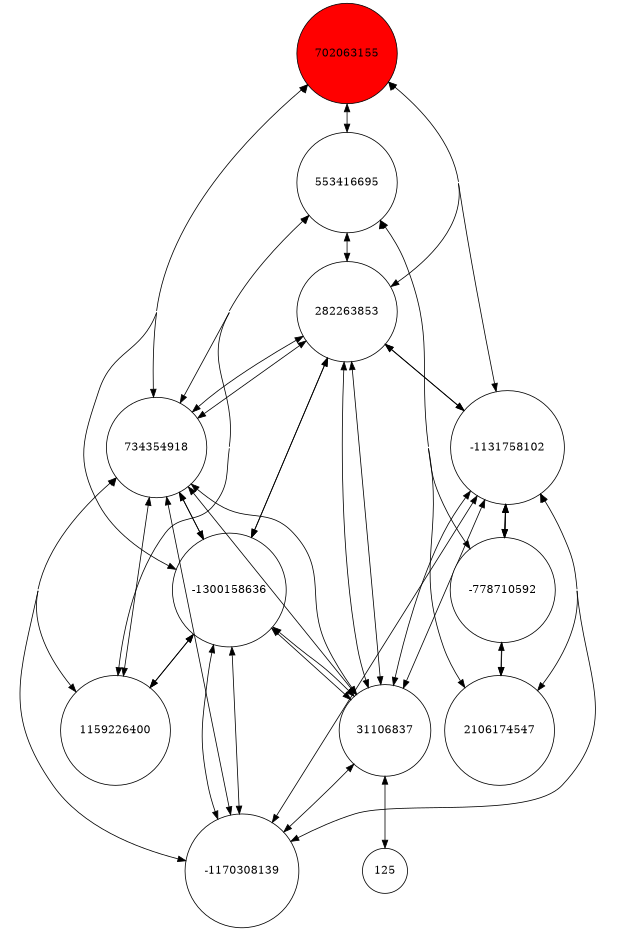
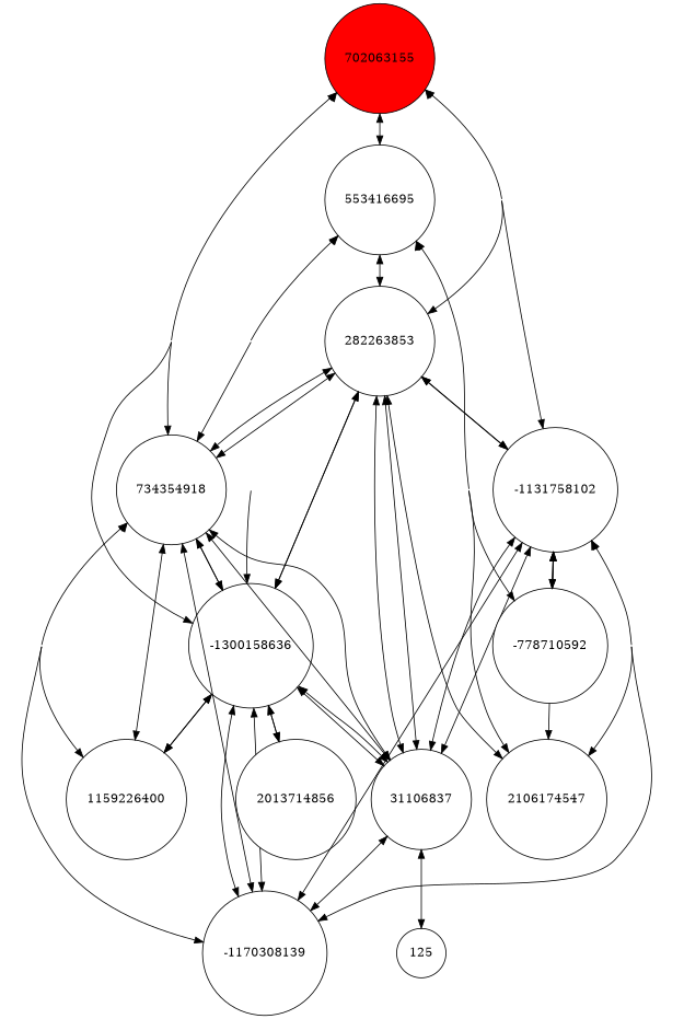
  digraph {
    concentrate=true
    node [fillcolor=white shape=circle style=filled]
    edge [dir=both]
    702063155 [fillcolor=red]
    282263853
    734354918
    -1300158636
    -1131758102
    553416695
    31106837
    2106174547
    n9 [label=-1170308139]
    1159226400
+   2013714856
    n12 [label=-778710592]
    125
    702063155 -> 282263853
    702063155 -> 734354918
    702063155 -> -1300158636
    702063155 -> -1131758102
    702063155 -> 553416695
    282263853 -> 734354918
    282263853 -> -1300158636
    282263853 -> -1131758102
    282263853 -> 31106837
-   n12 -> 2106174547
+   282263853 -> 2106174547
    734354918 -> 282263853
    734354918 -> 282263853
    734354918 -> -1300158636
    734354918 -> -1300158636
    734354918 -> 31106837
    734354918 -> 31106837
    734354918 -> n9
    734354918 -> n9
    734354918 -> 1159226400
    734354918 -> 1159226400
    -1300158636 -> 282263853
    -1300158636 -> 282263853
    -1300158636 -> 31106837
    -1300158636 -> 31106837
    -1300158636 -> n9
    -1300158636 -> n9
    -1300158636 -> 1159226400
    -1300158636 -> 1159226400
+   -1300158636 -> 2013714856
+   -1300158636 -> 2013714856
    -1131758102 -> 282263853
    -1131758102 -> 282263853
    -1131758102 -> 31106837
    -1131758102 -> 31106837
    -1131758102 -> 2106174547
    -1131758102 -> 2106174547
    -1131758102 -> n9
    -1131758102 -> n9
    -1131758102 -> n12
    -1131758102 -> n12
    553416695 -> 282263853
    553416695 -> 734354918
-   553416695 -> 1159226400
+   553416695 -> -1300158636
    553416695 -> 2106174547
    553416695 -> n12
    31106837 -> 282263853
    31106837 -> n9
    31106837 -> 125
  }
